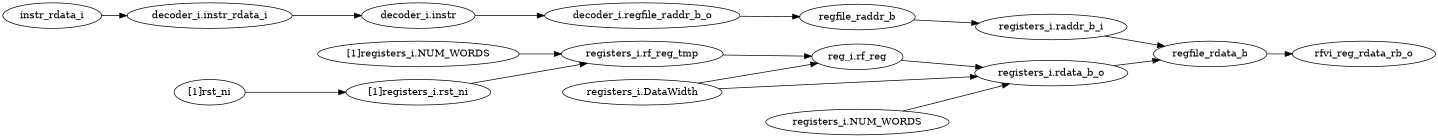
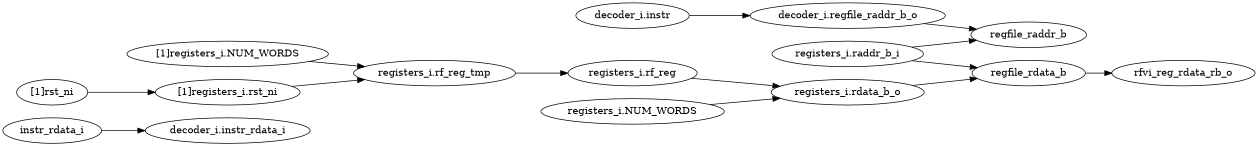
  strict digraph {
    rankdir=LR
    node [complexity=25 importance=0.0136381432039 rank=0.000267414572626]
    instr_rdata_i [complexity=29 importance=0.0201025252886 rank=0.000693190527192]
    "decoder_i.instr_rdata_i" [complexity=29 importance=0.0186065625981 rank=0.000641605606833]
    "decoder_i.instr" [complexity=27 importance=0.0167366008167 rank=0.000619874104322]
    "decoder_i.regfile_raddr_b_o" [importance=0.0143056702466 rank=0.000572226809864]
    rfvi_reg_rdata_rb_o [complexity=0 importance=0.00191466965703 rank=0.0]
    "registers_i.rdata_b_o" [complexity=2 importance=0.00897108559865 rank=0.00448554279933]
    regfile_rdata_b [complexity=2 importance=0.00526416801186 rank=0.00263208400593]
    "registers_i.rf_reg_tmp" [complexity=51 importance=0.0146198833559 rank=0.000286664379527]
-   "registers_i.rf_reg" [importance=0.0121421805135 rank=0.000485687220539 label="reg_i.rf_reg"]
-   "registers_i.DataWidth" [complexity=51]
+   "registers_i.rf_reg" [importance=0.0121421805135 rank=0.000485687220539]
    regfile_raddr_b [importance=0.0128057355049 rank=0.000512229420197]
    "registers_i.raddr_b_i" [importance=0.0109347806043 rank=0.000437391224174]
    "registers_i.NUM_WORDS" [complexity=51]
    "[1]registers_i.NUM_WORDS" [complexity=55 importance=0.0161158460463 rank=0.00029301538266]
    "[1]rst_ni" [complexity=52 importance=0.0177053085095 rank=0.000340486702105]
    "[1]registers_i.rst_ni" [complexity=52 importance=0.016209345819 rank=0.000311718188828]
    instr_rdata_i -> "decoder_i.instr_rdata_i"
-   "decoder_i.instr_rdata_i" -> "decoder_i.instr"
    "decoder_i.instr" -> "decoder_i.regfile_raddr_b_o"
    "decoder_i.regfile_raddr_b_o" -> regfile_raddr_b
    "registers_i.rdata_b_o" -> regfile_rdata_b
    regfile_rdata_b -> rfvi_reg_rdata_rb_o
    "registers_i.rf_reg_tmp" -> "registers_i.rf_reg"
    "registers_i.rf_reg" -> "registers_i.rdata_b_o"
-   "registers_i.DataWidth" -> "registers_i.rdata_b_o"
-   "registers_i.DataWidth" -> "registers_i.rf_reg"
-   regfile_raddr_b -> "registers_i.raddr_b_i"
+   "registers_i.raddr_b_i" -> regfile_raddr_b
    "registers_i.raddr_b_i" -> regfile_rdata_b
    "registers_i.NUM_WORDS" -> "registers_i.rdata_b_o"
    "[1]registers_i.NUM_WORDS" -> "registers_i.rf_reg_tmp"
    "[1]rst_ni" -> "[1]registers_i.rst_ni"
    "[1]registers_i.rst_ni" -> "registers_i.rf_reg_tmp"
  }
